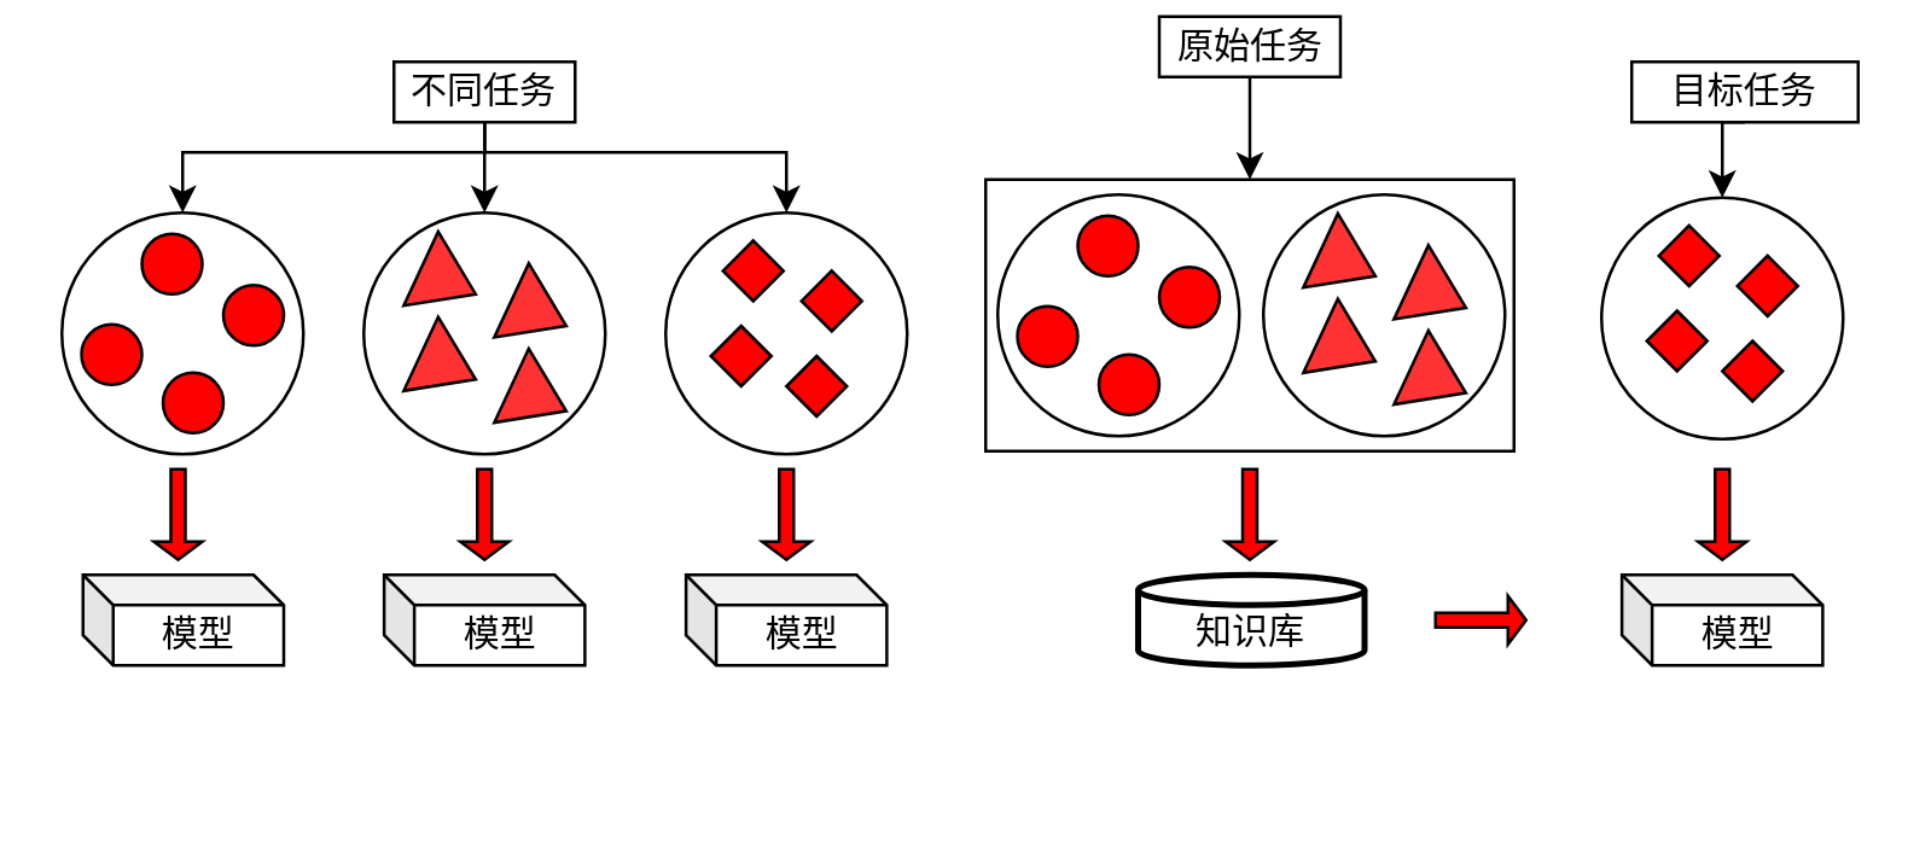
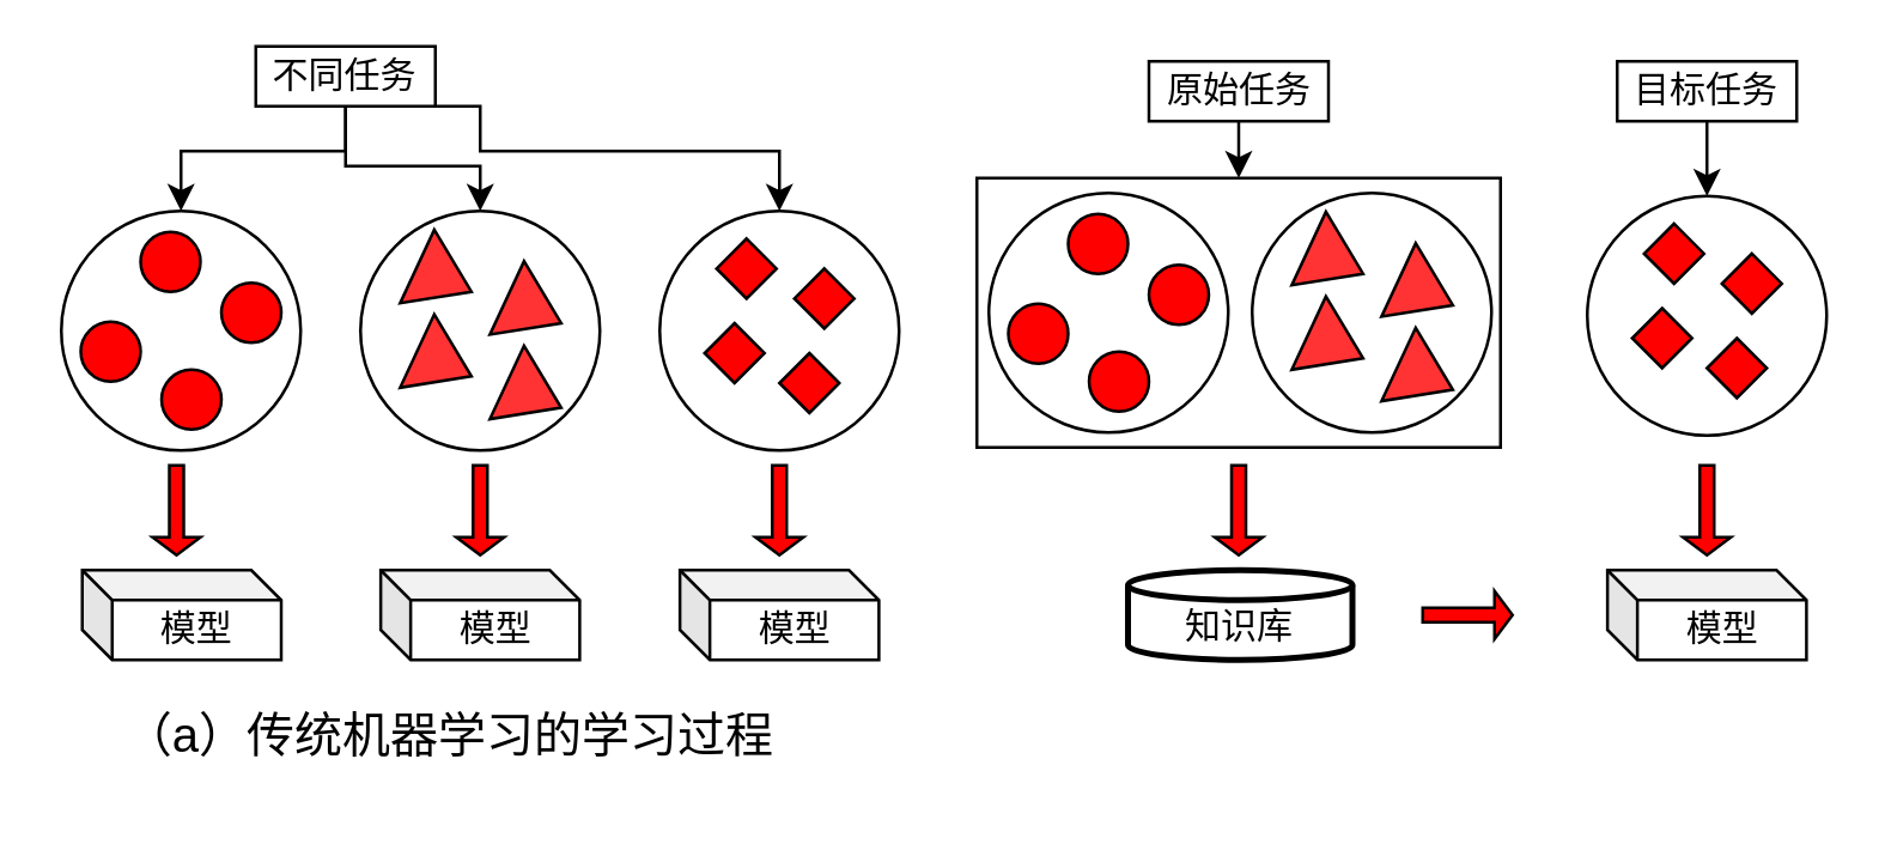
  <mxCell id="0" />
  <mxCell id="1" parent="0" />
  <mxCell id="2" value="" style="rounded=0;whiteSpace=wrap;html=1;" vertex="1" parent="1"><mxGeometry x="326" y="59" width="175" height="90" as="geometry" /></mxCell>
  <mxCell id="3" value="" style="ellipse;whiteSpace=wrap;html=1;aspect=fixed;" vertex="1" parent="1"><mxGeometry x="20" y="70" width="80" height="80" as="geometry" /></mxCell>
  <mxCell id="4" value="" style="ellipse;whiteSpace=wrap;html=1;aspect=fixed;fillStyle=auto;fillColor=#FF0000;" vertex="1" parent="1"><mxGeometry x="46.5" y="77" width="20" height="20" as="geometry" /></mxCell>
  <mxCell id="5" value="" style="ellipse;whiteSpace=wrap;html=1;aspect=fixed;fillStyle=auto;fillColor=#FF0000;" vertex="1" parent="1"><mxGeometry x="26.5" y="107" width="20" height="20" as="geometry" /></mxCell>
  <mxCell id="6" value="" style="ellipse;whiteSpace=wrap;html=1;aspect=fixed;fillStyle=auto;fillColor=#FF0000;" vertex="1" parent="1"><mxGeometry x="73.5" y="94" width="20" height="20" as="geometry" /></mxCell>
  <mxCell id="7" value="" style="ellipse;whiteSpace=wrap;html=1;aspect=fixed;fillStyle=auto;fillColor=#FF0000;" vertex="1" parent="1"><mxGeometry x="53.5" y="123" width="20" height="20" as="geometry" /></mxCell>
  <mxCell id="8" value="" style="ellipse;whiteSpace=wrap;html=1;aspect=fixed;" vertex="1" parent="1"><mxGeometry x="120" y="70" width="80" height="80" as="geometry" /></mxCell>
  <mxCell id="9" value="" style="triangle;whiteSpace=wrap;html=1;rotation=25;fillColor=#FF3333;container=0;" vertex="1" parent="1"><mxGeometry x="138" y="79.25" width="20" height="27" as="geometry" /></mxCell>
  <mxCell id="10" value="" style="triangle;whiteSpace=wrap;html=1;rotation=25;fillColor=#FF3333;container=0;" vertex="1" parent="1"><mxGeometry x="168" y="89.75" width="20" height="27" as="geometry" /></mxCell>
  <mxCell id="11" value="" style="triangle;whiteSpace=wrap;html=1;rotation=25;fillColor=#FF3333;container=0;" vertex="1" parent="1"><mxGeometry x="138" y="107.5" width="20" height="27" as="geometry" /></mxCell>
  <mxCell id="12" value="" style="triangle;whiteSpace=wrap;html=1;rotation=25;fillColor=#FF3333;container=0;" vertex="1" parent="1"><mxGeometry x="168" y="118" width="20" height="27" as="geometry" /></mxCell>
  <mxCell id="13" value="" style="ellipse;whiteSpace=wrap;html=1;aspect=fixed;" vertex="1" parent="1"><mxGeometry x="220" y="70" width="80" height="80" as="geometry" /></mxCell>
  <mxCell id="14" value="" style="rhombus;whiteSpace=wrap;html=1;fillColor=#FF0000;" vertex="1" parent="1"><mxGeometry x="239" y="79.25" width="20" height="20" as="geometry" /></mxCell>
  <mxCell id="15" value="" style="rhombus;whiteSpace=wrap;html=1;fillColor=#FF0000;" vertex="1" parent="1"><mxGeometry x="265" y="89.25" width="20" height="20" as="geometry" /></mxCell>
  <mxCell id="16" value="" style="rhombus;whiteSpace=wrap;html=1;fillColor=#FF0000;" vertex="1" parent="1"><mxGeometry x="235" y="107.5" width="20" height="20" as="geometry" /></mxCell>
  <mxCell id="17" value="" style="rhombus;whiteSpace=wrap;html=1;fillColor=#FF0000;" vertex="1" parent="1"><mxGeometry x="260" y="117.5" width="20" height="20" as="geometry" /></mxCell>
  <mxCell id="18" style="edgeStyle=orthogonalEdgeStyle;rounded=0;orthogonalLoop=1;jettySize=auto;html=1;exitX=0.5;exitY=1;exitDx=0;exitDy=0;entryX=0.5;entryY=0;entryDx=0;entryDy=0;" edge="1" parent="1" source="21" target="3"><mxGeometry relative="1" as="geometry"><Array as="points"><mxPoint x="60" y="50" /></Array></mxGeometry></mxCell>
  <mxCell id="19" style="edgeStyle=orthogonalEdgeStyle;rounded=0;orthogonalLoop=1;jettySize=auto;html=1;exitX=0.5;exitY=1;exitDx=0;exitDy=0;entryX=0.5;entryY=0;entryDx=0;entryDy=0;" edge="1" parent="1" source="21" target="8"><mxGeometry relative="1" as="geometry" /></mxCell>
  <mxCell id="20" style="edgeStyle=orthogonalEdgeStyle;rounded=0;orthogonalLoop=1;jettySize=auto;html=1;exitX=0.5;exitY=1;exitDx=0;exitDy=0;entryX=0.5;entryY=0;entryDx=0;entryDy=0;" edge="1" parent="1" source="21" target="13"><mxGeometry relative="1" as="geometry"><Array as="points"><mxPoint x="160" y="50" /><mxPoint x="260" y="50" /></Array></mxGeometry></mxCell>
- <mxCell id="21" value="不同任务" style="rounded=0;whiteSpace=wrap;html=1;" vertex="1" parent="1"><mxGeometry x="130" y="20" width="60" height="20" as="geometry" /></mxCell>
+ <mxCell id="21" value="不同任务" style="rounded=0;whiteSpace=wrap;html=1;" vertex="1" parent="1"><mxGeometry x="85" y="15" width="60" height="20" as="geometry" /></mxCell>
  <mxCell id="22" value="" style="shape=singleArrow;direction=south;whiteSpace=wrap;html=1;fillColor=#FF0000;" vertex="1" parent="1"><mxGeometry x="50.5" y="155" width="16" height="30" as="geometry" /></mxCell>
  <mxCell id="23" value="" style="shape=singleArrow;direction=south;whiteSpace=wrap;html=1;fillColor=#FF0000;" vertex="1" parent="1"><mxGeometry x="152" y="155" width="16" height="30" as="geometry" /></mxCell>
  <mxCell id="24" value="" style="shape=singleArrow;direction=south;whiteSpace=wrap;html=1;fillColor=#FF0000;" vertex="1" parent="1"><mxGeometry x="252" y="155" width="16" height="30" as="geometry" /></mxCell>
  <mxCell id="25" value="模型" style="shape=cube;whiteSpace=wrap;html=1;boundedLbl=1;backgroundOutline=1;darkOpacity=0.05;darkOpacity2=0.1;size=10;" vertex="1" parent="1"><mxGeometry x="27" y="190" width="66.5" height="30" as="geometry" /></mxCell>
  <mxCell id="26" value="模型" style="shape=cube;whiteSpace=wrap;html=1;boundedLbl=1;backgroundOutline=1;darkOpacity=0.05;darkOpacity2=0.1;size=10;" vertex="1" parent="1"><mxGeometry x="126.75" y="190" width="66.5" height="30" as="geometry" /></mxCell>
  <mxCell id="27" value="模型" style="shape=cube;whiteSpace=wrap;html=1;boundedLbl=1;backgroundOutline=1;darkOpacity=0.05;darkOpacity2=0.1;size=10;" vertex="1" parent="1"><mxGeometry x="226.75" y="190" width="66.5" height="30" as="geometry" /></mxCell>
+ <mxCell id="28" value="&lt;font style=&quot;font-size: 16px;&quot;&gt;（a）传统机器学习的学习过程&lt;/font&gt;" style="text;html=1;align=center;verticalAlign=middle;whiteSpace=wrap;rounded=0;" vertex="1" parent="1"><mxGeometry x="30" y="230" width="240" height="30" as="geometry" /></mxCell>
  <mxCell id="29" value="" style="ellipse;whiteSpace=wrap;html=1;aspect=fixed;" vertex="1" parent="1"><mxGeometry x="330" y="64" width="80" height="80" as="geometry" /></mxCell>
  <mxCell id="30" value="" style="ellipse;whiteSpace=wrap;html=1;aspect=fixed;fillStyle=auto;fillColor=#FF0000;" vertex="1" parent="1"><mxGeometry x="356.5" y="71" width="20" height="20" as="geometry" /></mxCell>
  <mxCell id="31" value="" style="ellipse;whiteSpace=wrap;html=1;aspect=fixed;fillStyle=auto;fillColor=#FF0000;" vertex="1" parent="1"><mxGeometry x="336.5" y="101" width="20" height="20" as="geometry" /></mxCell>
  <mxCell id="32" value="" style="ellipse;whiteSpace=wrap;html=1;aspect=fixed;fillStyle=auto;fillColor=#FF0000;" vertex="1" parent="1"><mxGeometry x="383.5" y="88" width="20" height="20" as="geometry" /></mxCell>
  <mxCell id="33" value="" style="ellipse;whiteSpace=wrap;html=1;aspect=fixed;fillStyle=auto;fillColor=#FF0000;" vertex="1" parent="1"><mxGeometry x="363.5" y="117" width="20" height="20" as="geometry" /></mxCell>
  <mxCell id="34" value="" style="ellipse;whiteSpace=wrap;html=1;aspect=fixed;" vertex="1" parent="1"><mxGeometry x="418" y="64" width="80" height="80" as="geometry" /></mxCell>
  <mxCell id="35" value="" style="triangle;whiteSpace=wrap;html=1;rotation=25;fillColor=#FF3333;container=0;" vertex="1" parent="1"><mxGeometry x="436" y="73.25" width="20" height="27" as="geometry" /></mxCell>
  <mxCell id="36" value="" style="triangle;whiteSpace=wrap;html=1;rotation=25;fillColor=#FF3333;container=0;" vertex="1" parent="1"><mxGeometry x="466" y="83.75" width="20" height="27" as="geometry" /></mxCell>
  <mxCell id="37" value="" style="triangle;whiteSpace=wrap;html=1;rotation=25;fillColor=#FF3333;container=0;" vertex="1" parent="1"><mxGeometry x="436" y="101.5" width="20" height="27" as="geometry" /></mxCell>
  <mxCell id="38" value="" style="triangle;whiteSpace=wrap;html=1;rotation=25;fillColor=#FF3333;container=0;" vertex="1" parent="1"><mxGeometry x="466" y="112" width="20" height="27" as="geometry" /></mxCell>
  <mxCell id="39" value="" style="ellipse;whiteSpace=wrap;html=1;aspect=fixed;" vertex="1" parent="1"><mxGeometry x="530" y="65" width="80" height="80" as="geometry" /></mxCell>
  <mxCell id="40" value="" style="rhombus;whiteSpace=wrap;html=1;fillColor=#FF0000;" vertex="1" parent="1"><mxGeometry x="549" y="74.25" width="20" height="20" as="geometry" /></mxCell>
  <mxCell id="41" value="" style="rhombus;whiteSpace=wrap;html=1;fillColor=#FF0000;" vertex="1" parent="1"><mxGeometry x="575" y="84.25" width="20" height="20" as="geometry" /></mxCell>
  <mxCell id="42" value="" style="rhombus;whiteSpace=wrap;html=1;fillColor=#FF0000;" vertex="1" parent="1"><mxGeometry x="545" y="102.5" width="20" height="20" as="geometry" /></mxCell>
  <mxCell id="43" value="" style="rhombus;whiteSpace=wrap;html=1;fillColor=#FF0000;" vertex="1" parent="1"><mxGeometry x="570" y="112.5" width="20" height="20" as="geometry" /></mxCell>
  <mxCell id="44" style="edgeStyle=orthogonalEdgeStyle;rounded=0;orthogonalLoop=1;jettySize=auto;html=1;exitX=0.5;exitY=1;exitDx=0;exitDy=0;entryX=0.5;entryY=0;entryDx=0;entryDy=0;" edge="1" parent="1" source="45" target="2"><mxGeometry relative="1" as="geometry" /></mxCell>
- <mxCell id="45" value="原始任务" style="rounded=0;whiteSpace=wrap;html=1;" vertex="1" parent="1"><mxGeometry x="383.5" y="5" width="60" height="20" as="geometry" /></mxCell>
+ <mxCell id="45" value="原始任务" style="rounded=0;whiteSpace=wrap;html=1;" vertex="1" parent="1"><mxGeometry x="383.5" y="20" width="60" height="20" as="geometry" /></mxCell>
  <mxCell id="46" style="edgeStyle=orthogonalEdgeStyle;rounded=0;orthogonalLoop=1;jettySize=auto;html=1;exitX=0.5;exitY=1;exitDx=0;exitDy=0;entryX=0.5;entryY=0;entryDx=0;entryDy=0;" edge="1" parent="1" source="47" target="39"><mxGeometry relative="1" as="geometry" /></mxCell>
- <mxCell id="47" value="目标任务" style="rounded=0;whiteSpace=wrap;html=1;" vertex="1" parent="1"><mxGeometry x="540" y="20" width="75" height="20" as="geometry" /></mxCell>
+ <mxCell id="47" value="目标任务" style="rounded=0;whiteSpace=wrap;html=1;" vertex="1" parent="1"><mxGeometry x="540" y="20" width="60" height="20" as="geometry" /></mxCell>
  <mxCell id="48" value="" style="shape=singleArrow;direction=south;whiteSpace=wrap;html=1;fillColor=#FF0000;" vertex="1" parent="1"><mxGeometry x="405.5" y="155" width="16" height="30" as="geometry" /></mxCell>
  <mxCell id="49" value="" style="strokeWidth=2;html=1;shape=mxgraph.flowchart.database;whiteSpace=wrap;" vertex="1" parent="1"><mxGeometry x="376.5" y="190" width="75" height="30" as="geometry" /></mxCell>
  <mxCell id="50" value="知识库" style="text;html=1;align=center;verticalAlign=middle;whiteSpace=wrap;rounded=0;" vertex="1" parent="1"><mxGeometry x="384" y="194" width="60" height="30" as="geometry" /></mxCell>
  <mxCell id="51" value="模型" style="shape=cube;whiteSpace=wrap;html=1;boundedLbl=1;backgroundOutline=1;darkOpacity=0.05;darkOpacity2=0.1;size=10;" vertex="1" parent="1"><mxGeometry x="536.75" y="190" width="66.5" height="30" as="geometry" /></mxCell>
  <mxCell id="52" value="" style="shape=singleArrow;direction=south;whiteSpace=wrap;html=1;fillColor=#FF0000;" vertex="1" parent="1"><mxGeometry x="562" y="155" width="16" height="30" as="geometry" /></mxCell>
  <mxCell id="53" value="" style="shape=singleArrow;direction=south;whiteSpace=wrap;html=1;fillColor=#FF0000;fontStyle=1;rotation=-90;" vertex="1" parent="1"><mxGeometry x="482" y="190" width="16" height="30" as="geometry" /></mxCell>
